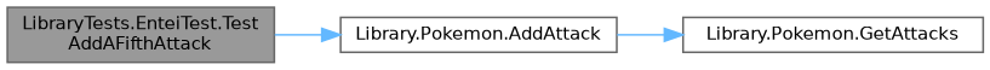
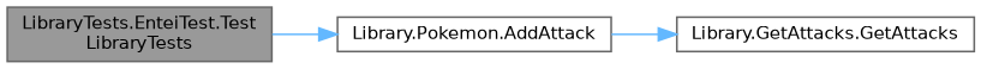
  digraph {
    rankdir=LR
    node [color=grey40 fillcolor=white fontname=Helvetica fontsize=10 shape=box style=filled]
    edge [color=steelblue1 fontname=Helvetica fontsize=10 labelfontname=Helvetica labelfontsize=10 style=solid]
-   n1 [color=gray40 fillcolor=grey60 fontcolor=black height=0.2 label="LibraryTests.EnteiTest.Test\lAddAFifthAttack" width=0.4]
+   n1 [color=gray40 fillcolor=grey60 fontcolor=black height=0.2 label="LibraryTests.EnteiTest.Test\lLibraryTests" width=0.4]
    n2 [height=0.2 label="Library.Pokemon.AddAttack" width=0.4]
-   n3 [height=0.2 label="Library.Pokemon.GetAttacks" width=0.4]
+   n3 [height=0.2 label="Library.GetAttacks.GetAttacks" width=0.4]
    n1 -> n2
    n2 -> n3
  }
